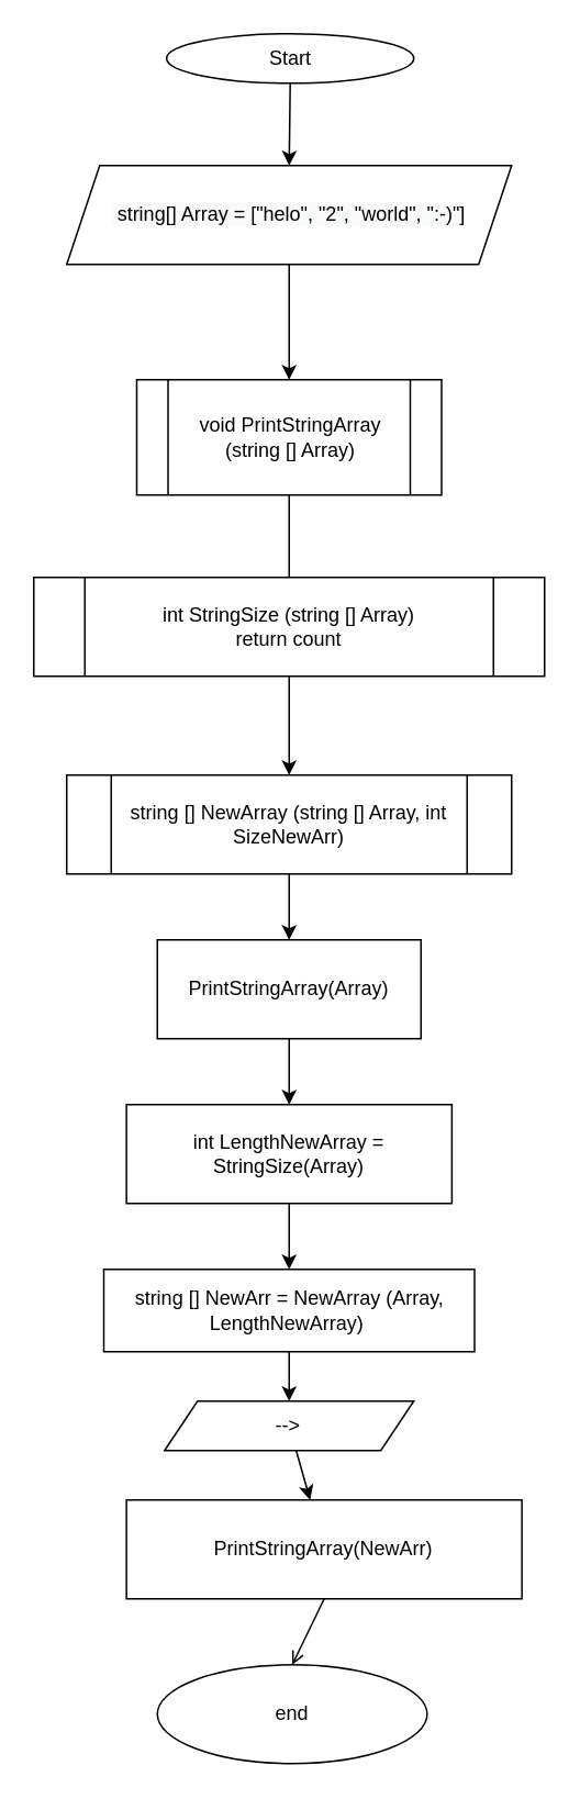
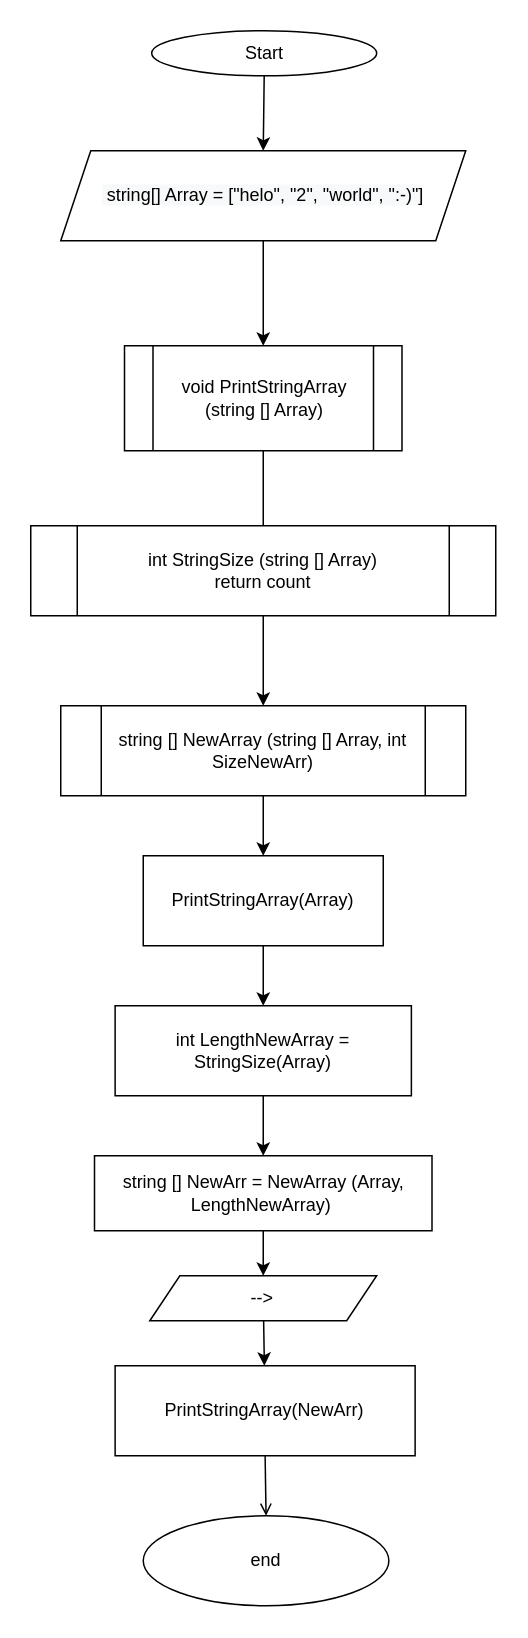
  <mxCell id="0" />
  <mxCell id="1" parent="0" />
  <mxCell id="2" value="Start" style="ellipse;whiteSpace=wrap;html=1;fontFamily=Helvetica;" parent="1" vertex="1"><mxGeometry x="100.63" y="20" width="150" height="30" as="geometry" /></mxCell>
  <mxCell id="3" value="" style="edgeStyle=none;html=1;fontFamily=Helvetica;exitX=0.5;exitY=1;exitDx=0;exitDy=0;entryX=0.5;entryY=0;entryDx=0;entryDy=0;" parent="1" source="2" target="7" edge="1"><mxGeometry relative="1" as="geometry"><mxPoint x="189" y="100" as="sourcePoint" /><mxPoint x="189" y="90" as="targetPoint" /></mxGeometry></mxCell>
  <mxCell id="4" style="edgeStyle=none;html=1;exitX=0.5;exitY=1;exitDx=0;exitDy=0;entryX=0.5;entryY=0;entryDx=0;entryDy=0;endArrow=none;" edge="1" parent="1" source="5" target="9"><mxGeometry relative="1" as="geometry" /></mxCell>
  <mxCell id="5" value="void PrintStringArray (string [] Array)" style="shape=process;whiteSpace=wrap;html=1;backgroundOutline=1;fontFamily=Helvetica;" parent="1" vertex="1"><mxGeometry x="82.5" y="230" width="185" height="70" as="geometry" /></mxCell>
  <mxCell id="6" style="edgeStyle=none;html=1;exitX=0.5;exitY=1;exitDx=0;exitDy=0;entryX=0.5;entryY=0;entryDx=0;entryDy=0;" edge="1" parent="1" source="7" target="5"><mxGeometry relative="1" as="geometry" /></mxCell>
  <mxCell id="7" value="&#10;&#10;&lt;span style=&quot;color: rgb(0, 0, 0); font-family: helvetica; font-size: 12px; font-style: normal; font-weight: 400; letter-spacing: normal; text-align: center; text-indent: 0px; text-transform: none; word-spacing: 0px; background-color: rgb(248, 249, 250); display: inline; float: none;&quot;&gt;&amp;nbsp;string[] Array = [&quot;helo&quot;, &quot;2&quot;, &quot;world&quot;, &quot;:-)&quot;]&lt;/span&gt;&#10;&#10;" style="shape=parallelogram;perimeter=parallelogramPerimeter;whiteSpace=wrap;html=1;fixedSize=1;" vertex="1" parent="1"><mxGeometry x="40" y="100" width="270" height="60" as="geometry" /></mxCell>
  <mxCell id="8" style="edgeStyle=none;html=1;entryX=0.5;entryY=0;entryDx=0;entryDy=0;" edge="1" parent="1" source="9" target="11"><mxGeometry relative="1" as="geometry" /></mxCell>
  <mxCell id="9" value="int StringSize (string [] Array)&lt;br&gt;return count" style="shape=process;whiteSpace=wrap;html=1;backgroundOutline=1;" vertex="1" parent="1"><mxGeometry x="20" y="350" width="310" height="60" as="geometry" /></mxCell>
  <mxCell id="10" style="edgeStyle=none;html=1;exitX=0.5;exitY=1;exitDx=0;exitDy=0;" edge="1" parent="1" source="11" target="13"><mxGeometry relative="1" as="geometry" /></mxCell>
  <mxCell id="11" value="string [] NewArray (string [] Array, int SizeNewArr)" style="shape=process;whiteSpace=wrap;html=1;backgroundOutline=1;" vertex="1" parent="1"><mxGeometry x="40" y="470" width="270" height="60" as="geometry" /></mxCell>
  <mxCell id="12" style="edgeStyle=none;html=1;exitX=0.5;exitY=1;exitDx=0;exitDy=0;" edge="1" parent="1" source="13" target="17"><mxGeometry relative="1" as="geometry" /></mxCell>
  <mxCell id="13" value="PrintStringArray(Array)" style="rounded=0;whiteSpace=wrap;html=1;" vertex="1" parent="1"><mxGeometry x="95" y="570" width="160" height="60" as="geometry" /></mxCell>
  <mxCell id="14" style="edgeStyle=none;html=1;exitX=0.5;exitY=1;exitDx=0;exitDy=0;entryX=0.5;entryY=0;entryDx=0;entryDy=0;" edge="1" parent="1" source="15" target="19"><mxGeometry relative="1" as="geometry" /></mxCell>
  <mxCell id="15" value="string [] NewArr = NewArray (Array, LengthNewArray)&amp;nbsp;" style="rounded=0;whiteSpace=wrap;html=1;" vertex="1" parent="1"><mxGeometry x="62.5" y="770" width="225" height="50" as="geometry" /></mxCell>
  <mxCell id="16" style="edgeStyle=none;html=1;exitX=0.5;exitY=1;exitDx=0;exitDy=0;entryX=0.5;entryY=0;entryDx=0;entryDy=0;" edge="1" parent="1" source="17" target="15"><mxGeometry relative="1" as="geometry" /></mxCell>
  <mxCell id="17" value="int LengthNewArray = StringSize(Array)" style="rounded=0;whiteSpace=wrap;html=1;" vertex="1" parent="1"><mxGeometry x="76.25" y="670" width="197.5" height="60" as="geometry" /></mxCell>
  <mxCell id="18" value="" style="edgeStyle=none;html=1;" edge="1" parent="1" source="19" target="21"><mxGeometry relative="1" as="geometry" /></mxCell>
  <mxCell id="19" value="--&amp;gt;" style="shape=parallelogram;perimeter=parallelogramPerimeter;whiteSpace=wrap;html=1;fixedSize=1;" vertex="1" parent="1"><mxGeometry x="99.38" y="850" width="151.25" height="30" as="geometry" /></mxCell>
  <mxCell id="20" style="edgeStyle=none;html=1;exitX=0.5;exitY=1;exitDx=0;exitDy=0;entryX=0.5;entryY=0;entryDx=0;entryDy=0;endArrow=open;" edge="1" parent="1" source="21" target="22"><mxGeometry relative="1" as="geometry" /></mxCell>
- <mxCell id="21" value="PrintStringArray(NewArr)" style="rounded=0;whiteSpace=wrap;html=1;" vertex="1" parent="1"><mxGeometry x="76.25" y="910" width="240" height="60" as="geometry" /></mxCell>
+ <mxCell id="21" value="PrintStringArray(NewArr)" style="rounded=0;whiteSpace=wrap;html=1;" vertex="1" parent="1"><mxGeometry x="76.25" y="910" width="200" height="60" as="geometry" /></mxCell>
  <mxCell id="22" value="end" style="ellipse;whiteSpace=wrap;html=1;" vertex="1" parent="1"><mxGeometry x="95" y="1010" width="163.75" height="60" as="geometry" /></mxCell>
